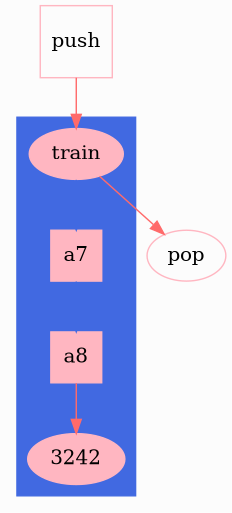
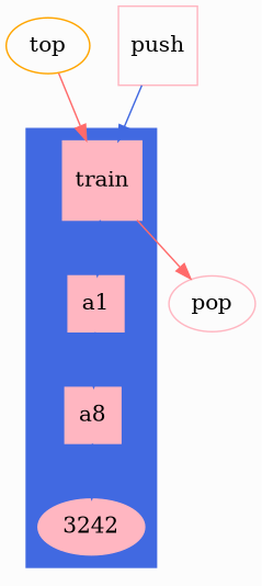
  digraph {
    bgcolor=grey99
    node [color=lightpink fillcolor=lightpink shape=square style=filled]
    edge [color=royalblue]
-   n1 [label=train shape=ellipse]
-   a1 [label=a7]
+   n1 [label=train]
+   a1
    n3 [label=a8]
    3242 [shape=ellipse]
    pop [fillcolor="" shape="" style=""]
+   top [color=orange fillcolor="" shape="" style=""]
    push [fillcolor="" style=""]
    subgraph cluster_1 {
      color=royalblue
      style=filled
      n1
      a1
      n3
      3242
    }
    n1 -> a1
    n1 -> pop [color=indianred1]
    a1 -> n3
-   n3 -> 3242 [color=indianred1]
-   push -> n1 [color=indianred1]
+   n3 -> 3242
+   top -> n1 [color=indianred1]
+   push -> n1
  }
